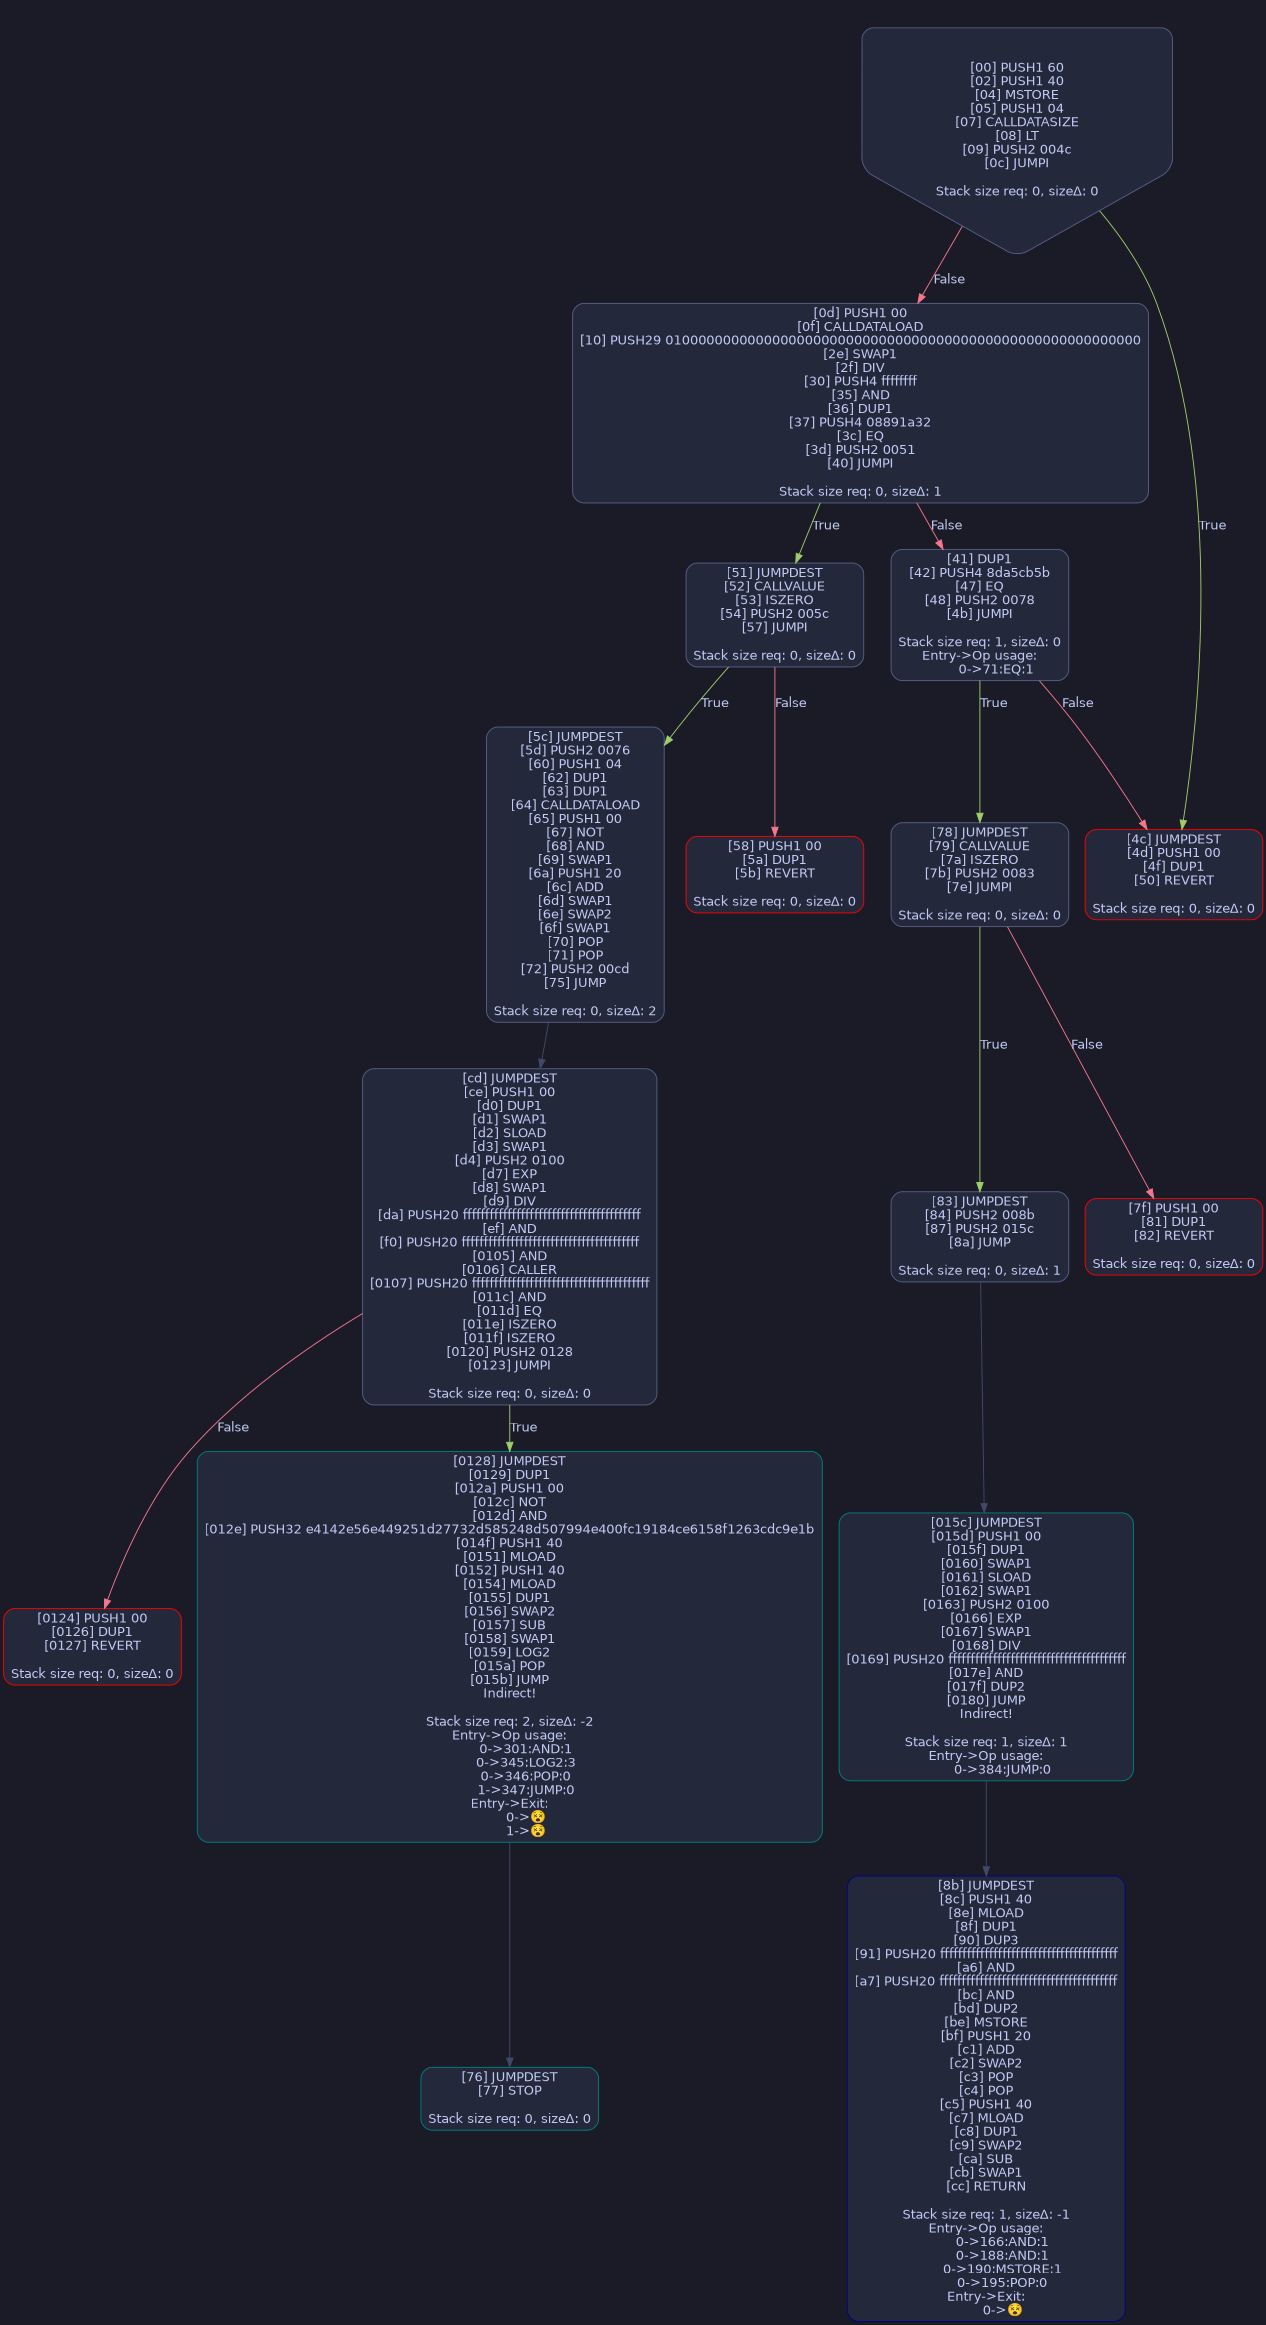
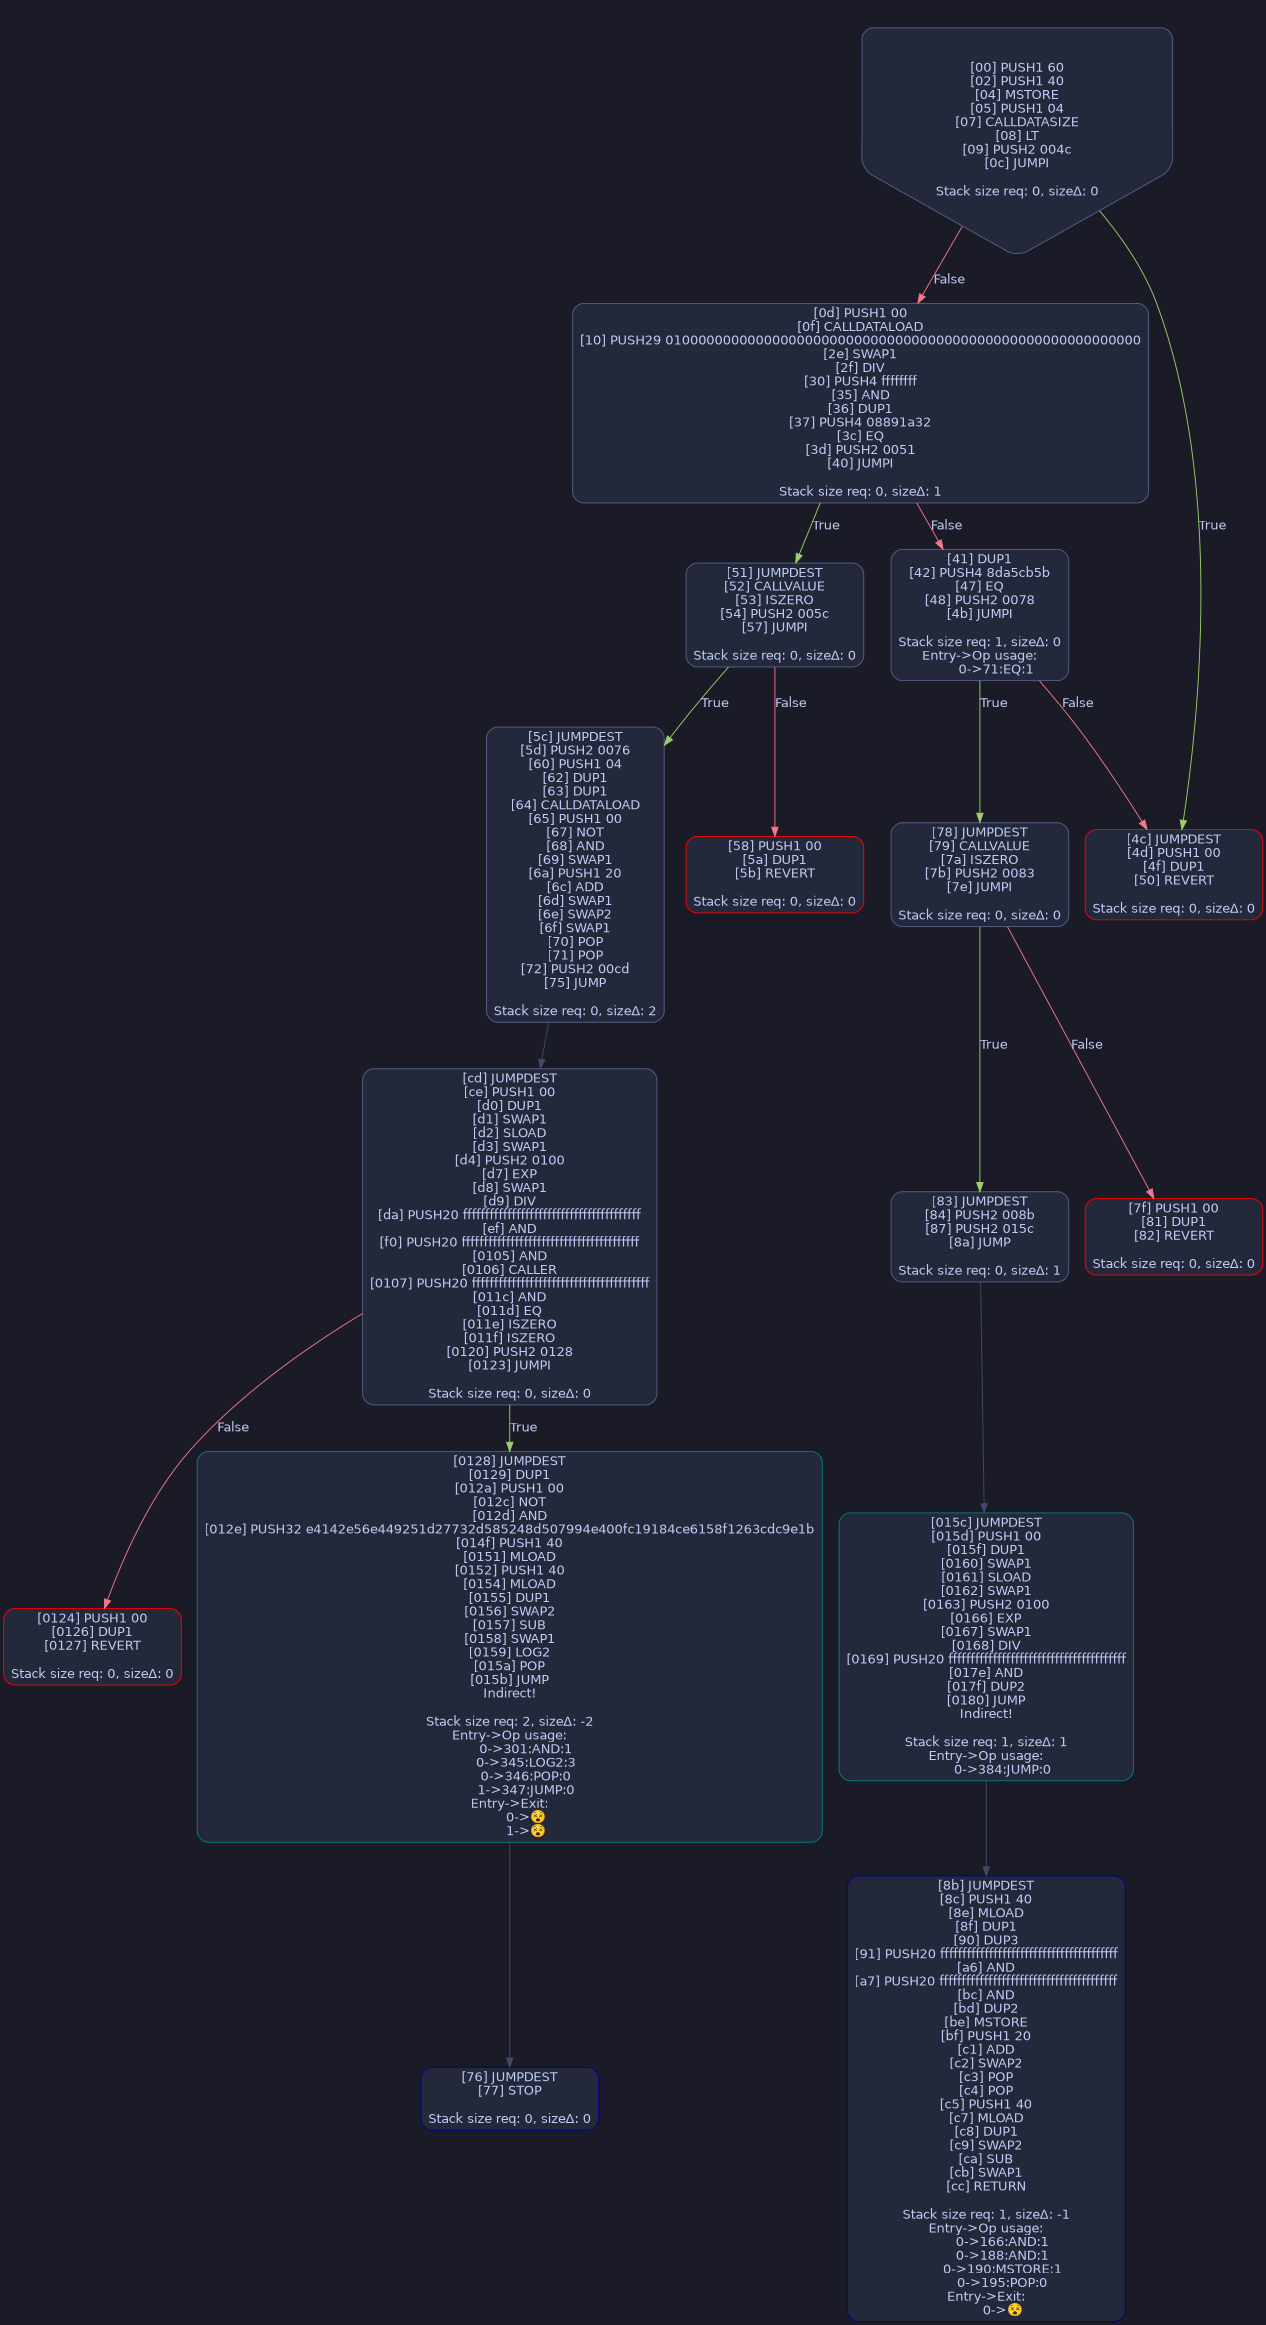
  digraph {
    bgcolor="#1a1b26"
    node [color="#565f89" fillcolor="#24283b" fontcolor="#c0caf5" fontname=Helvetica shape=box style="filled, rounded"]
    edge [color="#f7768e" fontcolor="#c0caf5" fontname=Helvetica]
    n1 [label="[00] PUSH1 60\n[02] PUSH1 40\n[04] MSTORE\n[05] PUSH1 04\n[07] CALLDATASIZE\n[08] LT\n[09] PUSH2 004c\n[0c] JUMPI\n\nStack size req: 0, sizeΔ: 0\n" shape=invhouse]
    n2 [label="[0d] PUSH1 00\n[0f] CALLDATALOAD\n[10] PUSH29 0100000000000000000000000000000000000000000000000000000000\n[2e] SWAP1\n[2f] DIV\n[30] PUSH4 ffffffff\n[35] AND\n[36] DUP1\n[37] PUSH4 08891a32\n[3c] EQ\n[3d] PUSH2 0051\n[40] JUMPI\n\nStack size req: 0, sizeΔ: 1\n"]
    n3 [color=red label="[4c] JUMPDEST\n[4d] PUSH1 00\n[4f] DUP1\n[50] REVERT\n\nStack size req: 0, sizeΔ: 0\n"]
    n4 [label="[41] DUP1\n[42] PUSH4 8da5cb5b\n[47] EQ\n[48] PUSH2 0078\n[4b] JUMPI\n\nStack size req: 1, sizeΔ: 0\nEntry->Op usage:\n	0->71:EQ:1\n"]
    n5 [label="[51] JUMPDEST\n[52] CALLVALUE\n[53] ISZERO\n[54] PUSH2 005c\n[57] JUMPI\n\nStack size req: 0, sizeΔ: 0\n"]
    n6 [label="[78] JUMPDEST\n[79] CALLVALUE\n[7a] ISZERO\n[7b] PUSH2 0083\n[7e] JUMPI\n\nStack size req: 0, sizeΔ: 0\n"]
    n7 [color=red label="[58] PUSH1 00\n[5a] DUP1\n[5b] REVERT\n\nStack size req: 0, sizeΔ: 0\n"]
    n8 [label="[5c] JUMPDEST\n[5d] PUSH2 0076\n[60] PUSH1 04\n[62] DUP1\n[63] DUP1\n[64] CALLDATALOAD\n[65] PUSH1 00\n[67] NOT\n[68] AND\n[69] SWAP1\n[6a] PUSH1 20\n[6c] ADD\n[6d] SWAP1\n[6e] SWAP2\n[6f] SWAP1\n[70] POP\n[71] POP\n[72] PUSH2 00cd\n[75] JUMP\n\nStack size req: 0, sizeΔ: 2\n"]
    n9 [label="[cd] JUMPDEST\n[ce] PUSH1 00\n[d0] DUP1\n[d1] SWAP1\n[d2] SLOAD\n[d3] SWAP1\n[d4] PUSH2 0100\n[d7] EXP\n[d8] SWAP1\n[d9] DIV\n[da] PUSH20 ffffffffffffffffffffffffffffffffffffffff\n[ef] AND\n[f0] PUSH20 ffffffffffffffffffffffffffffffffffffffff\n[0105] AND\n[0106] CALLER\n[0107] PUSH20 ffffffffffffffffffffffffffffffffffffffff\n[011c] AND\n[011d] EQ\n[011e] ISZERO\n[011f] ISZERO\n[0120] PUSH2 0128\n[0123] JUMPI\n\nStack size req: 0, sizeΔ: 0\n"]
-   n10 [color=teal label="[76] JUMPDEST\n[77] STOP\n\nStack size req: 0, sizeΔ: 0\n"]
+   n10 [color=darkblue label="[76] JUMPDEST\n[77] STOP\n\nStack size req: 0, sizeΔ: 0\n"]
    n11 [color=red label="[7f] PUSH1 00\n[81] DUP1\n[82] REVERT\n\nStack size req: 0, sizeΔ: 0\n"]
    n12 [label="[83] JUMPDEST\n[84] PUSH2 008b\n[87] PUSH2 015c\n[8a] JUMP\n\nStack size req: 0, sizeΔ: 1\n"]
    n13 [color=teal label="[015c] JUMPDEST\n[015d] PUSH1 00\n[015f] DUP1\n[0160] SWAP1\n[0161] SLOAD\n[0162] SWAP1\n[0163] PUSH2 0100\n[0166] EXP\n[0167] SWAP1\n[0168] DIV\n[0169] PUSH20 ffffffffffffffffffffffffffffffffffffffff\n[017e] AND\n[017f] DUP2\n[0180] JUMP\nIndirect!\n\nStack size req: 1, sizeΔ: 1\nEntry->Op usage:\n	0->384:JUMP:0\n"]
    n14 [color=darkblue label="[8b] JUMPDEST\n[8c] PUSH1 40\n[8e] MLOAD\n[8f] DUP1\n[90] DUP3\n[91] PUSH20 ffffffffffffffffffffffffffffffffffffffff\n[a6] AND\n[a7] PUSH20 ffffffffffffffffffffffffffffffffffffffff\n[bc] AND\n[bd] DUP2\n[be] MSTORE\n[bf] PUSH1 20\n[c1] ADD\n[c2] SWAP2\n[c3] POP\n[c4] POP\n[c5] PUSH1 40\n[c7] MLOAD\n[c8] DUP1\n[c9] SWAP2\n[ca] SUB\n[cb] SWAP1\n[cc] RETURN\n\nStack size req: 1, sizeΔ: -1\nEntry->Op usage:\n	0->166:AND:1\n	0->188:AND:1\n	0->190:MSTORE:1\n	0->195:POP:0\nEntry->Exit:\n	0->😵\n"]
    n15 [color=red label="[0124] PUSH1 00\n[0126] DUP1\n[0127] REVERT\n\nStack size req: 0, sizeΔ: 0\n"]
    n16 [color=teal label="[0128] JUMPDEST\n[0129] DUP1\n[012a] PUSH1 00\n[012c] NOT\n[012d] AND\n[012e] PUSH32 e4142e56e449251d27732d585248d507994e400fc19184ce6158f1263cdc9e1b\n[014f] PUSH1 40\n[0151] MLOAD\n[0152] PUSH1 40\n[0154] MLOAD\n[0155] DUP1\n[0156] SWAP2\n[0157] SUB\n[0158] SWAP1\n[0159] LOG2\n[015a] POP\n[015b] JUMP\nIndirect!\n\nStack size req: 2, sizeΔ: -2\nEntry->Op usage:\n	0->301:AND:1\n	0->345:LOG2:3\n	0->346:POP:0\n	1->347:JUMP:0\nEntry->Exit:\n	0->😵\n	1->😵\n"]
    n1 -> n2 [label=False]
    n1 -> n3 [color="#9ece6a" label=True]
    n2 -> n4 [label=False]
    n2 -> n5 [color="#9ece6a" label=True]
    n4 -> n3 [label=False]
    n4 -> n6 [color="#9ece6a" label=True]
    n5 -> n7 [label=False]
    n5 -> n8 [color="#9ece6a" label=True]
    n6 -> n11 [label=False]
    n6 -> n12 [color="#9ece6a" label=True]
    n8 -> n9 [color="#414868"]
    n9 -> n15 [label=False]
    n9 -> n16 [color="#9ece6a" label=True]
    n12 -> n13 [color="#414868"]
    n13 -> n14 [color="#414868"]
    n16 -> n10 [color="#414868"]
  }
